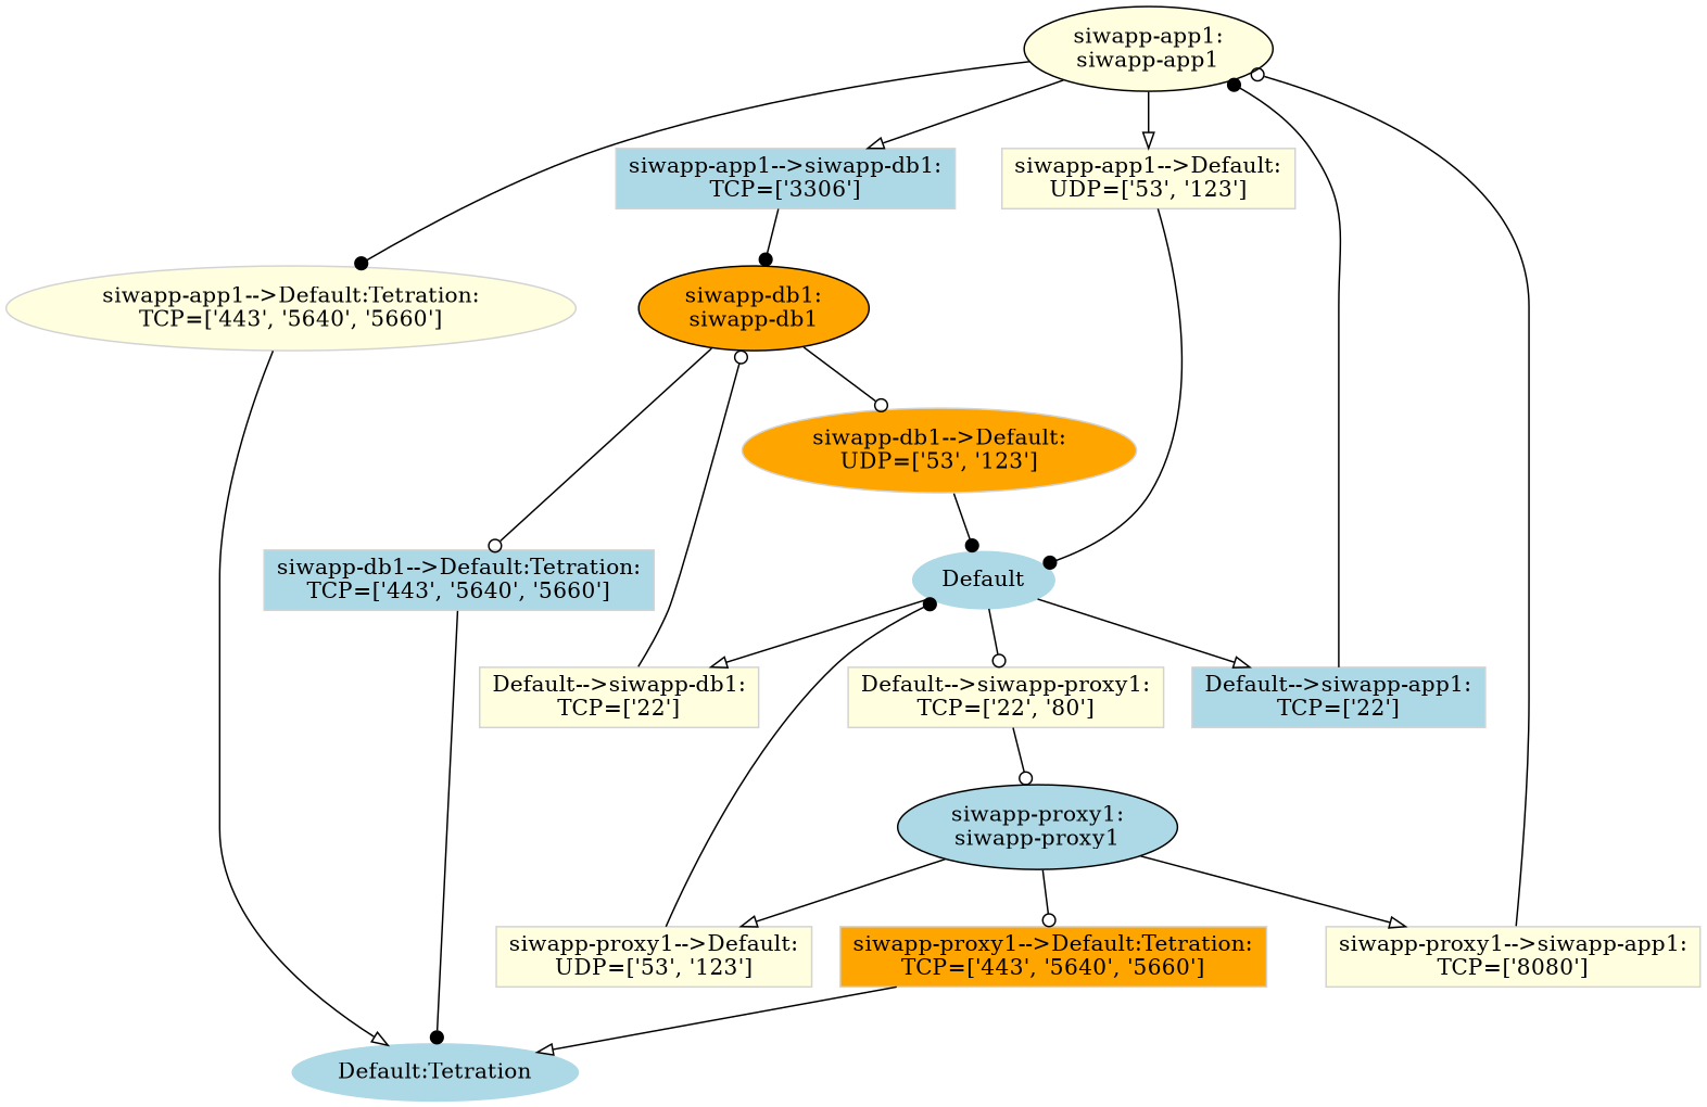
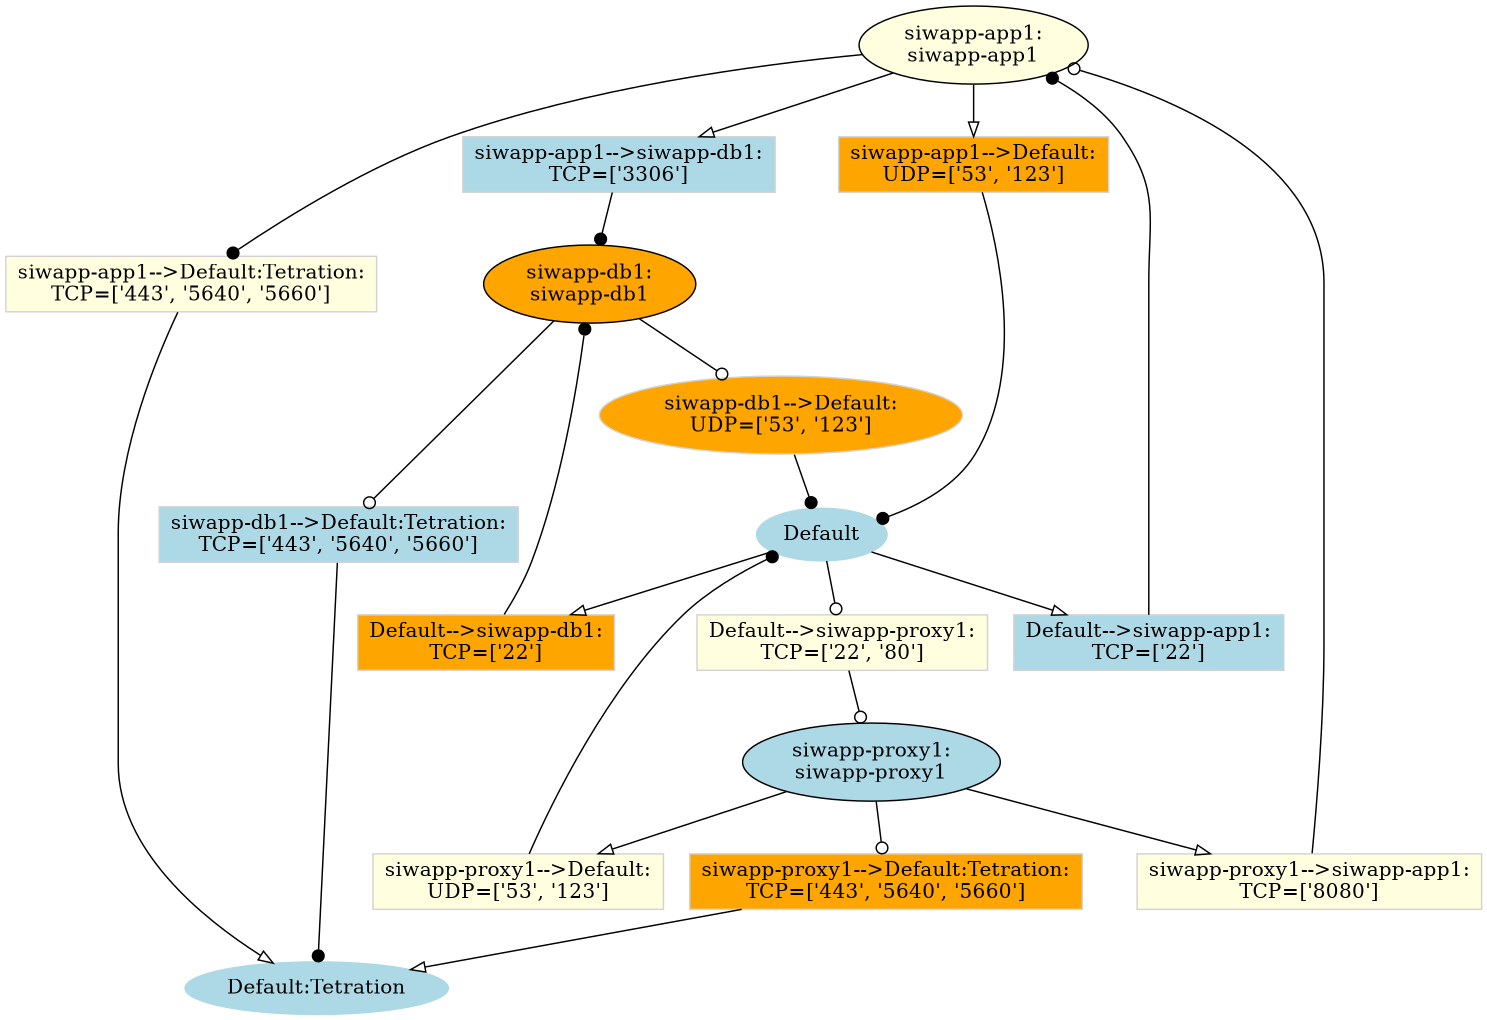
  strict digraph {
    rankdir=TB
    node [fillcolor=lightyellow style=filled color=lightgray shape=box]
    edge [arrowhead=dot]
    n1 [label="siwapp-app1:\nsiwapp-app1" color="" shape=""]
-   n2 [label="siwapp-app1-->Default:Tetration:\nTCP=['443', '5640', '5660']" shape=ellipse]
+   n2 [label="siwapp-app1-->Default:Tetration:\nTCP=['443', '5640', '5660']"]
    n3 [fillcolor=lightblue label="siwapp-app1-->siwapp-db1:\nTCP=['3306']"]
-   n4 [label="siwapp-app1-->Default:\nUDP=['53', '123']"]
+   n4 [fillcolor=orange label="siwapp-app1-->Default:\nUDP=['53', '123']"]
    n5 [color=lightblue fillcolor=lightblue label="Default:Tetration" shape=""]
    n6 [fillcolor=orange label="siwapp-db1:\nsiwapp-db1" color="" shape=""]
    n7 [color=lightblue fillcolor=lightblue label=Default shape=""]
    n8 [fillcolor=lightblue label="siwapp-db1-->Default:Tetration:\nTCP=['443', '5640', '5660']"]
    n9 [fillcolor=orange label="siwapp-db1-->Default:\nUDP=['53', '123']" shape=ellipse]
-   n10 [label="Default-->siwapp-db1:\nTCP=['22']"]
+   n10 [fillcolor=orange label="Default-->siwapp-db1:\nTCP=['22']"]
    n11 [fillcolor=lightblue label="Default-->siwapp-app1:\nTCP=['22']"]
    n12 [label="Default-->siwapp-proxy1:\nTCP=['22', '80']"]
    n13 [fillcolor=lightblue label="siwapp-proxy1:\nsiwapp-proxy1" color="" shape=""]
    n14 [fillcolor=orange label="siwapp-proxy1-->Default:Tetration:\nTCP=['443', '5640', '5660']"]
    n15 [label="siwapp-proxy1-->siwapp-app1:\nTCP=['8080']"]
    n16 [label="siwapp-proxy1-->Default:\nUDP=['53', '123']"]
    n1 -> n2
    n1 -> n3 [arrowhead=onormal]
    n1 -> n4 [arrowhead=onormal]
    n2 -> n5 [arrowhead=onormal]
    n3 -> n6
    n4 -> n7
    n6 -> n8 [arrowhead=odot]
    n6 -> n9 [arrowhead=odot]
    n7 -> n10 [arrowhead=onormal]
    n7 -> n11 [arrowhead=onormal]
    n7 -> n12 [arrowhead=odot]
    n8 -> n5
    n9 -> n7
-   n10 -> n6 [arrowhead=odot]
+   n10 -> n6
    n11 -> n1
    n12 -> n13 [arrowhead=odot]
    n13 -> n14 [arrowhead=odot]
    n13 -> n15 [arrowhead=onormal]
    n13 -> n16 [arrowhead=onormal]
    n14 -> n5 [arrowhead=onormal]
    n15 -> n1 [arrowhead=odot]
    n16 -> n7
  }
